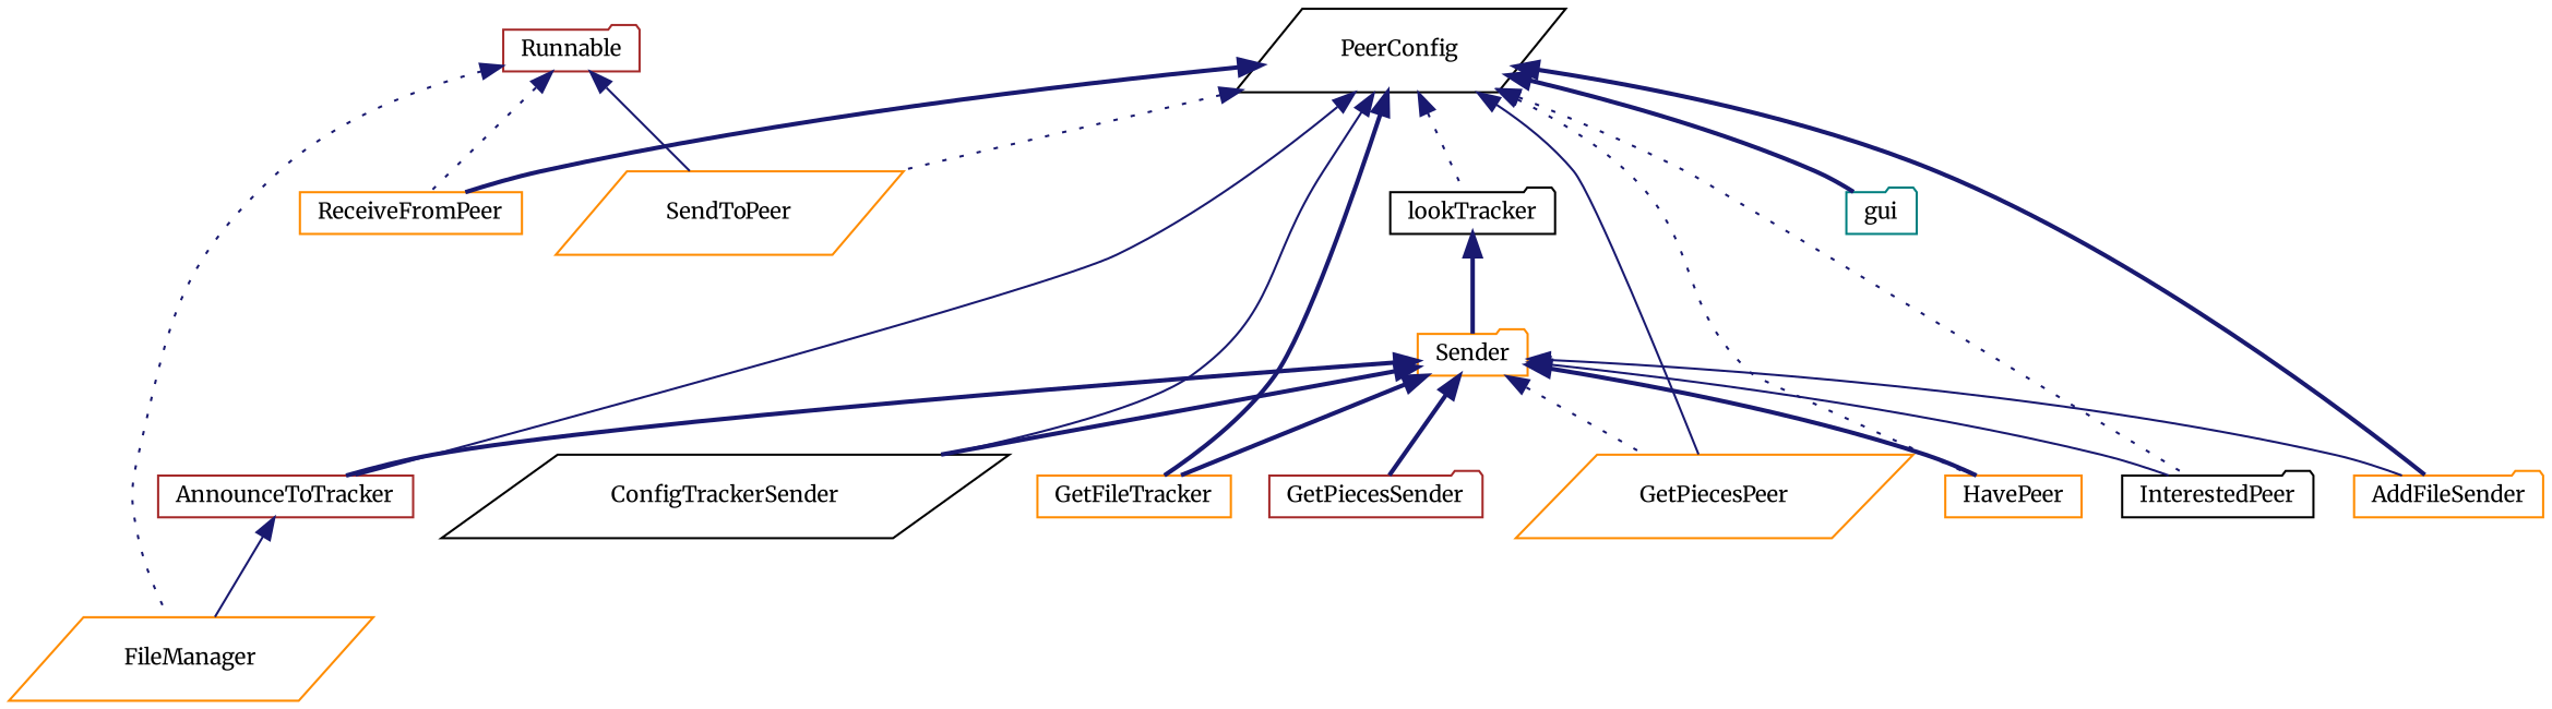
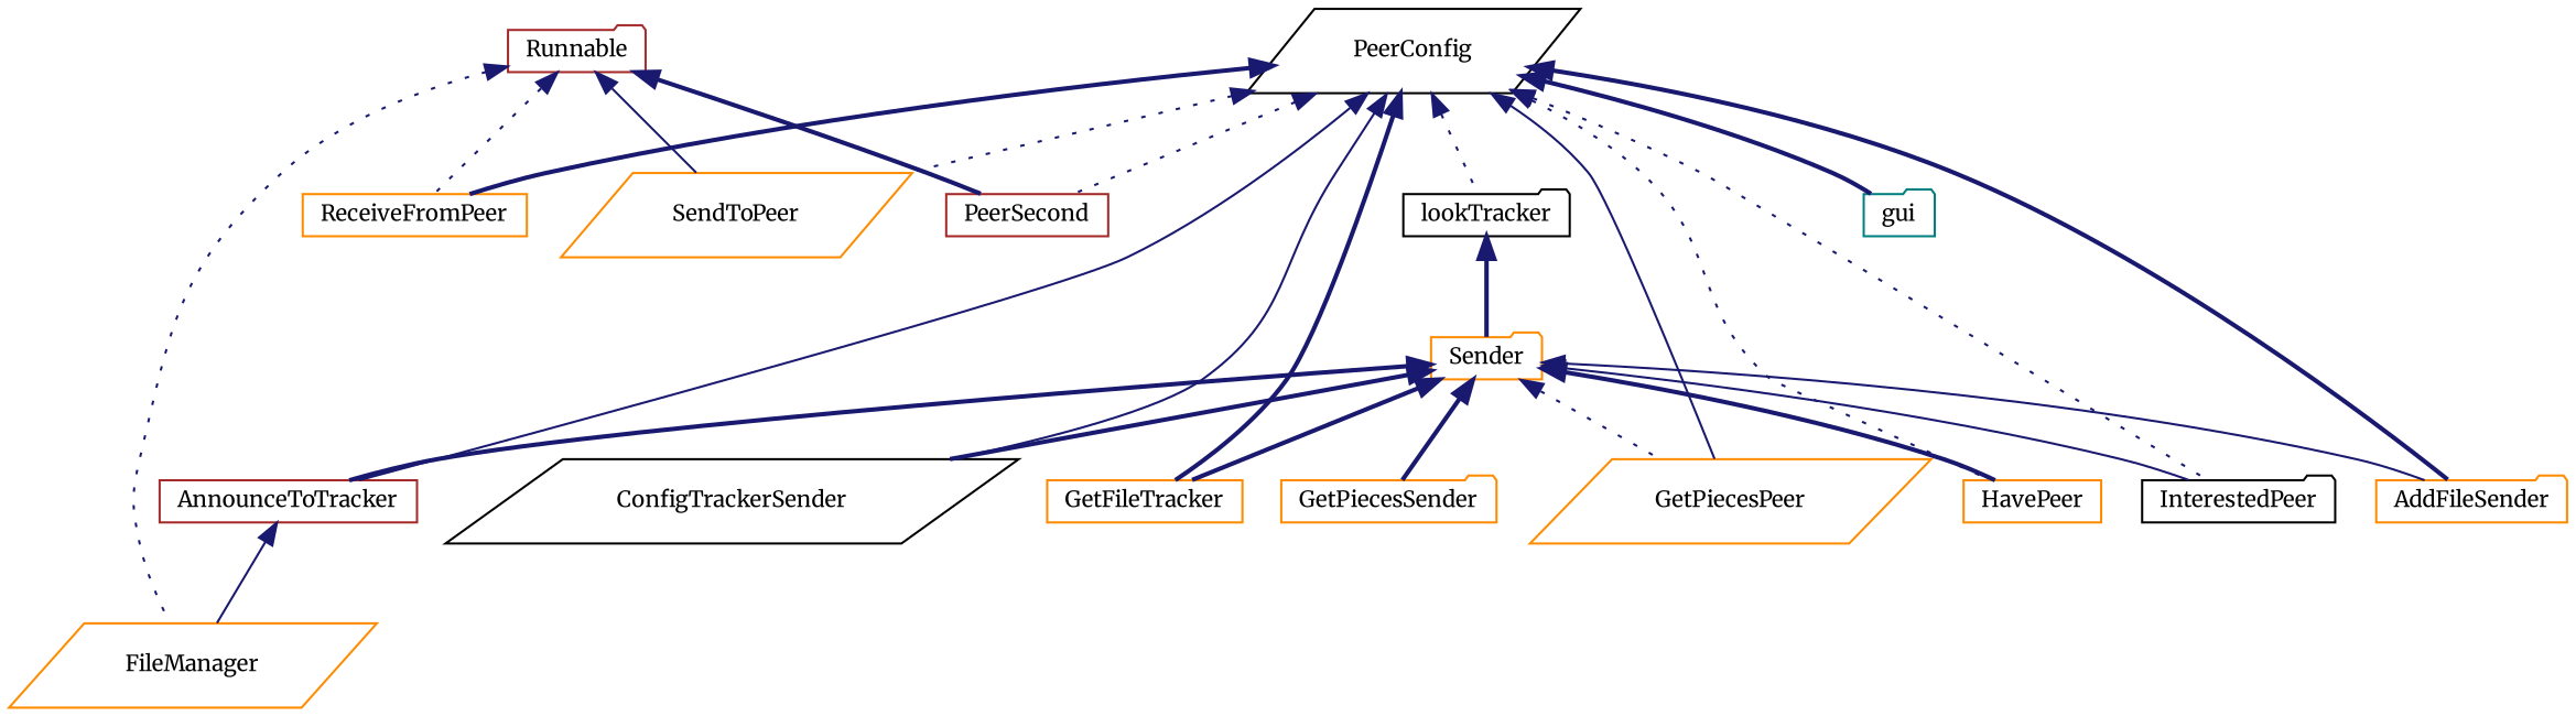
  digraph {
    fontname=Merriweather
    rankdir=TB
    node [color=darkorange fillcolor=white fontname=Merriweather fontsize=10 shape=folder style=filled]
    edge [color=midnightblue dir=back fontname=Merriweather fontsize=10 labelfontname=Helvetica labelfontsize=10 style=bold]
    n1 [color=black height=0.2 label=PeerConfig shape=parallelogram width=0.4]
    n2 [height=0.2 label=AddFileSender width=0.4]
    n3 [color=brown height=0.2 label=AnnounceToTracker shape=box width=0.4]
    n4 [color=black height=0.2 label=ConfigTrackerSender shape=parallelogram width=0.4]
    n5 [height=0.2 label=GetFileTracker shape=box width=0.4]
    n6 [height=0.2 label=GetPiecesPeer shape=parallelogram width=0.4]
    n7 [color=teal height=0.2 label=gui width=0.4]
    n8 [height=0.2 label=HavePeer shape=box width=0.4]
    n9 [color=black height=0.2 label=InterestedPeer width=0.4]
    n10 [color=black height=0.2 label=lookTracker width=0.4]
+   n11 [color=brown height=0.2 label=PeerSecond shape=box width=0.4]
    n12 [height=0.2 label=ReceiveFromPeer shape=box width=0.4]
    n13 [height=0.2 label=SendToPeer shape=parallelogram width=0.4]
    n14 [height=0.2 label=FileManager shape=parallelogram width=0.4]
-   n15 [color=brown height=0.2 label=GetPiecesSender width=0.4]
+   n15 [height=0.2 label=GetPiecesSender width=0.4]
    n16 [height=0.2 label=Sender width=0.4]
    n17 [color=brown height=0.2 label=Runnable width=0.4]
    n1 -> n2
    n1 -> n3 [style=solid]
    n1 -> n4 [style=solid]
    n1 -> n5
    n1 -> n6 [style=solid]
    n1 -> n7
    n1 -> n8 [style=dotted]
    n1 -> n9 [style=dotted]
    n1 -> n10 [style=dotted]
+   n1 -> n11 [style=dotted]
    n1 -> n12
    n1 -> n13 [style=dotted]
    n3 -> n14 [style=solid]
    n10 -> n16
    n16 -> n2 [style=solid]
    n16 -> n3
    n16 -> n4
    n16 -> n5
    n16 -> n6 [style=dotted]
    n16 -> n8
    n16 -> n9 [style=solid]
    n16 -> n15
+   n17 -> n11
    n17 -> n12 [style=dotted]
    n17 -> n13 [style=solid]
    n17 -> n14 [style=dotted]
  }
